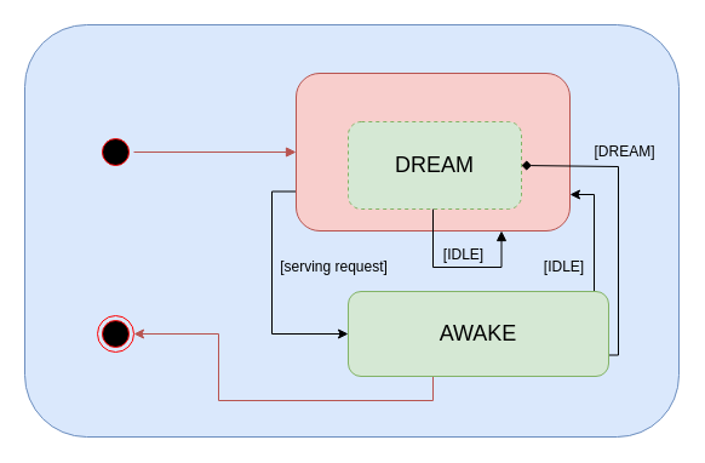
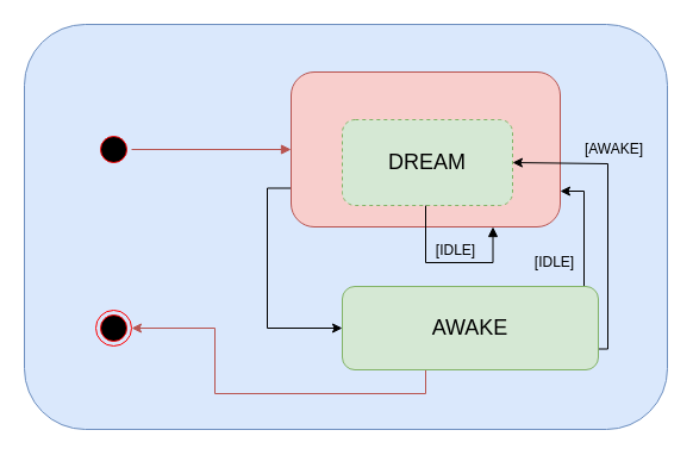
  <mxCell id="0" />
  <mxCell id="1" parent="0" />
  <mxCell id="2" value="" style="rounded=1;whiteSpace=wrap;html=1;fillColor=#dae8fc;strokeColor=#6c8ebf;" vertex="1" parent="1"><mxGeometry x="20" y="20" width="540" height="340" as="geometry" /></mxCell>
  <mxCell id="3" value="" style="ellipse;html=1;shape=startState;fillColor=#000000;strokeColor=#ff0000;" vertex="1" parent="1"><mxGeometry x="80" y="110" width="30" height="30" as="geometry" /></mxCell>
  <mxCell id="4" value="" style="edgeStyle=orthogonalEdgeStyle;html=1;verticalAlign=bottom;endArrow=block;strokeColor=#b85450;entryX=0;entryY=0.5;entryDx=0;entryDy=0;fillColor=#f8cecc;endFill=1;" edge="1" source="3" parent="1" target="6"><mxGeometry relative="1" as="geometry"><mxPoint x="95" y="180" as="targetPoint" /></mxGeometry></mxCell>
  <mxCell id="5" style="edgeStyle=orthogonalEdgeStyle;rounded=0;orthogonalLoop=1;jettySize=auto;html=1;exitX=0;exitY=0.75;exitDx=0;exitDy=0;entryX=0;entryY=0.5;entryDx=0;entryDy=0;" edge="1" parent="1" source="6" target="10"><mxGeometry relative="1" as="geometry" /></mxCell>
  <mxCell id="6" value="" style="rounded=1;whiteSpace=wrap;html=1;fillColor=#f8cecc;strokeColor=#b85450;" vertex="1" parent="1"><mxGeometry x="244" y="60" width="226" height="130" as="geometry" /></mxCell>
  <mxCell id="7" style="edgeStyle=orthogonalEdgeStyle;rounded=0;orthogonalLoop=1;jettySize=auto;html=1;exitX=1;exitY=0.5;exitDx=0;exitDy=0;" edge="1" parent="1" source="10"><mxGeometry relative="1" as="geometry"><mxPoint x="470" y="160" as="targetPoint" /><Array as="points"><mxPoint x="427" y="260" /><mxPoint x="490" y="260" /><mxPoint x="490" y="160" /></Array></mxGeometry></mxCell>
- <mxCell id="8" style="edgeStyle=orthogonalEdgeStyle;rounded=0;orthogonalLoop=1;jettySize=auto;html=1;exitX=1;exitY=0.75;exitDx=0;exitDy=0;entryX=1;entryY=0.5;entryDx=0;entryDy=0;endArrow=diamond;" edge="1" parent="1" source="10" target="12"><mxGeometry relative="1" as="geometry"><Array as="points"><mxPoint x="510" y="293" /><mxPoint x="510" y="137" /></Array></mxGeometry></mxCell>
+ <mxCell id="8" style="edgeStyle=orthogonalEdgeStyle;rounded=0;orthogonalLoop=1;jettySize=auto;html=1;exitX=1;exitY=0.75;exitDx=0;exitDy=0;entryX=1;entryY=0.5;entryDx=0;entryDy=0;" edge="1" parent="1" source="10" target="12"><mxGeometry relative="1" as="geometry"><Array as="points"><mxPoint x="510" y="293" /><mxPoint x="510" y="137" /></Array></mxGeometry></mxCell>
  <mxCell id="9" style="edgeStyle=orthogonalEdgeStyle;rounded=0;orthogonalLoop=1;jettySize=auto;html=1;exitX=0.5;exitY=1;exitDx=0;exitDy=0;entryX=1;entryY=0.5;entryDx=0;entryDy=0;fillColor=#f8cecc;strokeColor=#b85450;" edge="1" parent="1" source="10" target="16"><mxGeometry relative="1" as="geometry"><Array as="points"><mxPoint x="357" y="330" /><mxPoint x="180" y="330" /><mxPoint x="180" y="275" /></Array></mxGeometry></mxCell>
  <mxCell id="10" value="&lt;font style=&quot;font-size: 18px&quot;&gt;AWAKE&lt;/font&gt;" style="rounded=1;whiteSpace=wrap;html=1;fillColor=#d5e8d4;strokeColor=#82b366;" vertex="1" parent="1"><mxGeometry x="287" y="240" width="215" height="70" as="geometry" /></mxCell>
  <mxCell id="11" style="edgeStyle=orthogonalEdgeStyle;rounded=0;orthogonalLoop=1;jettySize=auto;html=1;exitX=0.5;exitY=1;exitDx=0;exitDy=0;entryX=0.75;entryY=1;entryDx=0;entryDy=0;endArrow=block;endFill=1;" edge="1" parent="1" source="12" target="6"><mxGeometry relative="1" as="geometry"><Array as="points"><mxPoint x="357" y="220" /><mxPoint x="414" y="220" /></Array></mxGeometry></mxCell>
  <mxCell id="12" value="&lt;font style=&quot;font-size: 18px&quot;&gt;DREAM&lt;/font&gt;" style="rounded=1;whiteSpace=wrap;html=1;fillColor=#d5e8d4;strokeColor=#82b366;dashed=1;" vertex="1" parent="1"><mxGeometry x="287" y="100" width="143" height="72" as="geometry" /></mxCell>
  <mxCell id="13" value="[IDLE]" style="text;html=1;align=center;verticalAlign=middle;resizable=0;points=[];autosize=1;strokeColor=none;" vertex="1" parent="1"><mxGeometry x="440" y="210" width="50" height="20" as="geometry" /></mxCell>
- <mxCell id="14" value="[DREAM]" style="text;html=1;align=center;verticalAlign=middle;resizable=0;points=[];autosize=1;strokeColor=none;" vertex="1" parent="1"><mxGeometry x="480" y="115" width="70" height="20" as="geometry" /></mxCell>
- <mxCell id="15" value="[serving request]" style="text;html=1;align=center;verticalAlign=middle;resizable=0;points=[];autosize=1;strokeColor=none;" vertex="1" parent="1"><mxGeometry x="225" y="210" width="100" height="20" as="geometry" /></mxCell>
+ <mxCell id="14" value="[AWAKE]" style="text;html=1;align=center;verticalAlign=middle;resizable=0;points=[];autosize=1;strokeColor=none;" vertex="1" parent="1"><mxGeometry x="480" y="115" width="70" height="20" as="geometry" /></mxCell>
  <mxCell id="16" value="" style="ellipse;html=1;shape=endState;fillColor=#000000;strokeColor=#ff0000;" vertex="1" parent="1"><mxGeometry x="80" y="260" width="30" height="30" as="geometry" /></mxCell>
  <mxCell id="17" value="[IDLE]" style="text;html=1;align=center;verticalAlign=middle;resizable=0;points=[];autosize=1;strokeColor=none;" vertex="1" parent="1"><mxGeometry x="357" y="200" width="50" height="20" as="geometry" /></mxCell>
